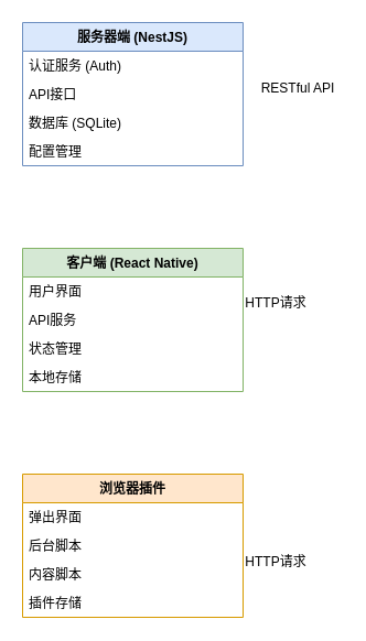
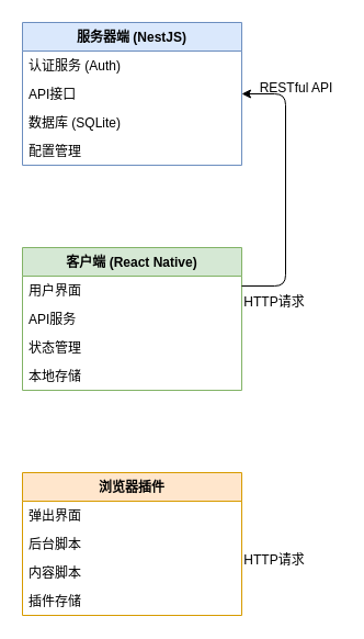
  <mxCell id="0" />
  <mxCell id="1" parent="0" />
  <mxCell id="2" value="服务器端 (NestJS)" style="swimlane;fontStyle=1;align=center;verticalAlign=top;childLayout=stackLayout;horizontal=1;startSize=26;horizontalStack=0;resizeParent=1;resizeParentMax=0;resizeLast=0;collapsible=1;marginBottom=0;fillColor=#dae8fc;strokeColor=#6c8ebf;" parent="1" vertex="1"><mxGeometry x="20" y="20" width="200" height="130" as="geometry" /></mxCell>
  <mxCell id="3" value="认证服务 (Auth)" style="text;strokeColor=none;fillColor=none;align=left;verticalAlign=top;spacingLeft=4;spacingRight=4;overflow=hidden;points=[[0,0.5],[1,0.5]];portConstraint=eastwest;rotatable=0;" parent="2" vertex="1"><mxGeometry y="26" width="200" height="26" as="geometry" /></mxCell>
  <mxCell id="4" value="API接口" style="text;strokeColor=none;fillColor=none;align=left;verticalAlign=top;spacingLeft=4;spacingRight=4;overflow=hidden;points=[[0,0.5],[1,0.5]];portConstraint=eastwest;rotatable=0;" parent="2" vertex="1"><mxGeometry y="52" width="200" height="26" as="geometry" /></mxCell>
  <mxCell id="5" value="数据库 (SQLite)" style="text;strokeColor=none;fillColor=none;align=left;verticalAlign=top;spacingLeft=4;spacingRight=4;overflow=hidden;points=[[0,0.5],[1,0.5]];portConstraint=eastwest;rotatable=0;" parent="2" vertex="1"><mxGeometry y="78" width="200" height="26" as="geometry" /></mxCell>
  <mxCell id="6" value="配置管理" style="text;strokeColor=none;fillColor=none;align=left;verticalAlign=top;spacingLeft=4;spacingRight=4;overflow=hidden;points=[[0,0.5],[1,0.5]];portConstraint=eastwest;rotatable=0;" parent="2" vertex="1"><mxGeometry y="104" width="200" height="26" as="geometry" /></mxCell>
  <mxCell id="7" value="客户端 (React Native)" style="swimlane;fontStyle=1;align=center;verticalAlign=top;childLayout=stackLayout;horizontal=1;startSize=26;horizontalStack=0;resizeParent=1;resizeParentMax=0;resizeLast=0;collapsible=1;marginBottom=0;fillColor=#d5e8d4;strokeColor=#82b366;" parent="1" vertex="1"><mxGeometry x="20" y="225" width="200" height="130" as="geometry" /></mxCell>
  <mxCell id="8" value="用户界面" style="text;strokeColor=none;fillColor=none;align=left;verticalAlign=top;spacingLeft=4;spacingRight=4;overflow=hidden;points=[[0,0.5],[1,0.5]];portConstraint=eastwest;rotatable=0;" parent="7" vertex="1"><mxGeometry y="26" width="200" height="26" as="geometry" /></mxCell>
  <mxCell id="9" value="API服务" style="text;strokeColor=none;fillColor=none;align=left;verticalAlign=top;spacingLeft=4;spacingRight=4;overflow=hidden;points=[[0,0.5],[1,0.5]];portConstraint=eastwest;rotatable=0;" parent="7" vertex="1"><mxGeometry y="52" width="200" height="26" as="geometry" /></mxCell>
  <mxCell id="10" value="状态管理" style="text;strokeColor=none;fillColor=none;align=left;verticalAlign=top;spacingLeft=4;spacingRight=4;overflow=hidden;points=[[0,0.5],[1,0.5]];portConstraint=eastwest;rotatable=0;" parent="7" vertex="1"><mxGeometry y="78" width="200" height="26" as="geometry" /></mxCell>
  <mxCell id="11" value="本地存储" style="text;strokeColor=none;fillColor=none;align=left;verticalAlign=top;spacingLeft=4;spacingRight=4;overflow=hidden;points=[[0,0.5],[1,0.5]];portConstraint=eastwest;rotatable=0;" parent="7" vertex="1"><mxGeometry y="104" width="200" height="26" as="geometry" /></mxCell>
  <mxCell id="12" value="浏览器插件" style="swimlane;fontStyle=1;align=center;verticalAlign=top;childLayout=stackLayout;horizontal=1;startSize=26;horizontalStack=0;resizeParent=1;resizeParentMax=0;resizeLast=0;collapsible=1;marginBottom=0;fillColor=#ffe6cc;strokeColor=#d79b00;" parent="1" vertex="1"><mxGeometry x="20" y="430" width="200" height="130" as="geometry" /></mxCell>
  <mxCell id="13" value="弹出界面" style="text;strokeColor=none;fillColor=none;align=left;verticalAlign=top;spacingLeft=4;spacingRight=4;overflow=hidden;points=[[0,0.5],[1,0.5]];portConstraint=eastwest;rotatable=0;" parent="12" vertex="1"><mxGeometry y="26" width="200" height="26" as="geometry" /></mxCell>
  <mxCell id="14" value="后台脚本" style="text;strokeColor=none;fillColor=none;align=left;verticalAlign=top;spacingLeft=4;spacingRight=4;overflow=hidden;points=[[0,0.5],[1,0.5]];portConstraint=eastwest;rotatable=0;" parent="12" vertex="1"><mxGeometry y="52" width="200" height="26" as="geometry" /></mxCell>
  <mxCell id="15" value="内容脚本" style="text;strokeColor=none;fillColor=none;align=left;verticalAlign=top;spacingLeft=4;spacingRight=4;overflow=hidden;points=[[0,0.5],[1,0.5]];portConstraint=eastwest;rotatable=0;" parent="12" vertex="1"><mxGeometry y="78" width="200" height="26" as="geometry" /></mxCell>
  <mxCell id="16" value="插件存储" style="text;strokeColor=none;fillColor=none;align=left;verticalAlign=top;spacingLeft=4;spacingRight=4;overflow=hidden;points=[[0,0.5],[1,0.5]];portConstraint=eastwest;rotatable=0;" parent="12" vertex="1"><mxGeometry y="104" width="200" height="26" as="geometry" /></mxCell>
  <mxCell id="17" value="RESTful API" style="text;html=1;strokeColor=none;fillColor=none;align=center;verticalAlign=middle;whiteSpace=wrap;rounded=0;" parent="1" vertex="1"><mxGeometry x="230" y="70" width="80" height="20" as="geometry" /></mxCell>
  <mxCell id="18" value="HTTP请求" style="text;html=1;strokeColor=none;fillColor=none;align=center;verticalAlign=middle;whiteSpace=wrap;rounded=0;" parent="1" vertex="1"><mxGeometry x="210" y="265" width="80" height="20" as="geometry" /></mxCell>
+ <mxCell id="19" value="" style="endArrow=classic;html=1;entryX=1;entryY=0.5;entryDx=0;entryDy=0;edgeStyle=orthogonalEdgeStyle;" parent="1" source="7" target="2" edge="1"><mxGeometry width="50" height="50" relative="1" as="geometry"><mxPoint x="140" y="540" as="sourcePoint" /><mxPoint x="90" y="590" as="targetPoint" /><Array as="points"><mxPoint x="260" y="260" /><mxPoint x="260" y="85" /></Array></mxGeometry></mxCell>
  <mxCell id="20" value="HTTP请求" style="text;html=1;strokeColor=none;fillColor=none;align=center;verticalAlign=middle;whiteSpace=wrap;rounded=0;" vertex="1" parent="1"><mxGeometry x="210" y="500" width="80" height="20" as="geometry" /></mxCell>
